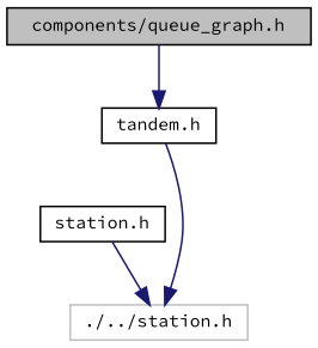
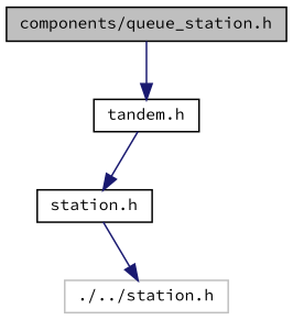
  digraph {
    fontname="Source Code Pro"
    node [color=black fillcolor=white fontname="Source Code Pro" fontsize=10 shape=record style=filled]
    edge [color=midnightblue fontname="Source Code Pro" fontsize=10 labelfontname=Helvetica labelfontsize=10 style=solid]
-   n1 [fillcolor=grey75 fontcolor=black height=0.2 label="components/queue_graph.h" width=0.4]
+   n1 [fillcolor=grey75 fontcolor=black height=0.2 label="components/queue_station.h" width=0.4]
    n2 [height=0.2 label="tandem.h" width=0.4]
    n3 [height=0.2 label="station.h" width=0.4]
    n4 [color=grey75 height=0.2 label="./../station.h" width=0.4]
    n1 -> n2
-   n2 -> n4
+   n2 -> n3
    n3 -> n4
  }
